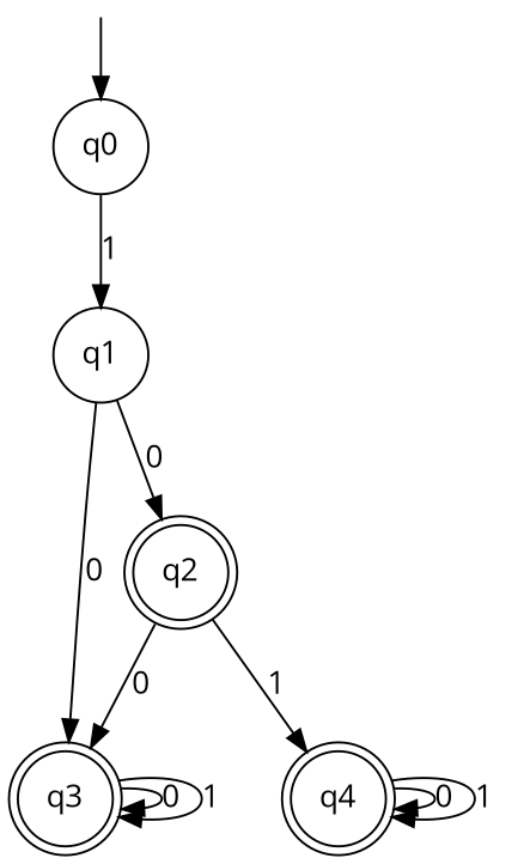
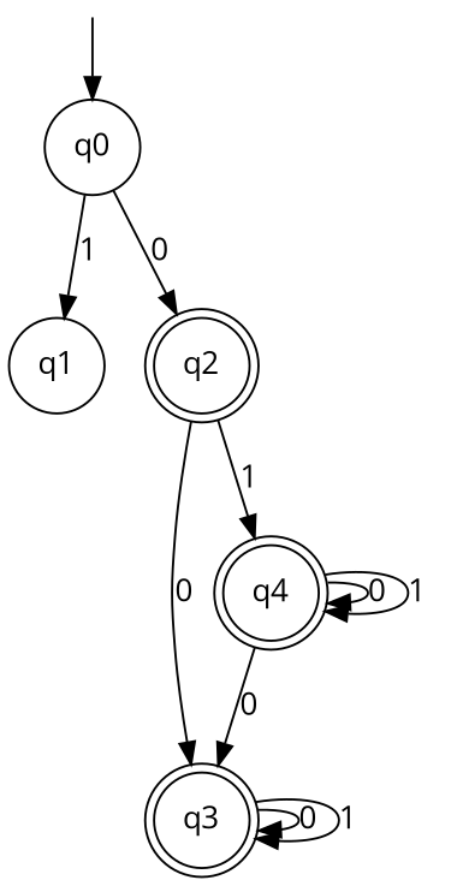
  digraph {
    fontname="Open Sans"
    rankdir=TB
    node [fontname="Open Sans" shape=doublecircle]
    edge [fontname="Open Sans"]
    q3
    q4
    start [shape=point style=invis]
    q0 [shape=circle]
    q1 [shape=circle]
    q2
    q3 -> q3 [label=0]
    q3 -> q3 [label=1]
    q4 -> q4 [label=0]
    q4 -> q4 [label=1]
    start -> q0
    q0 -> q1 [label=1]
-   q1 -> q2 [label=0]
-   q1 -> q3 [label=0]
+   q0 -> q2 [label=0]
+   q4 -> q3 [label=0]
    q2 -> q3 [label=0]
    q2 -> q4 [label=1]
  }
